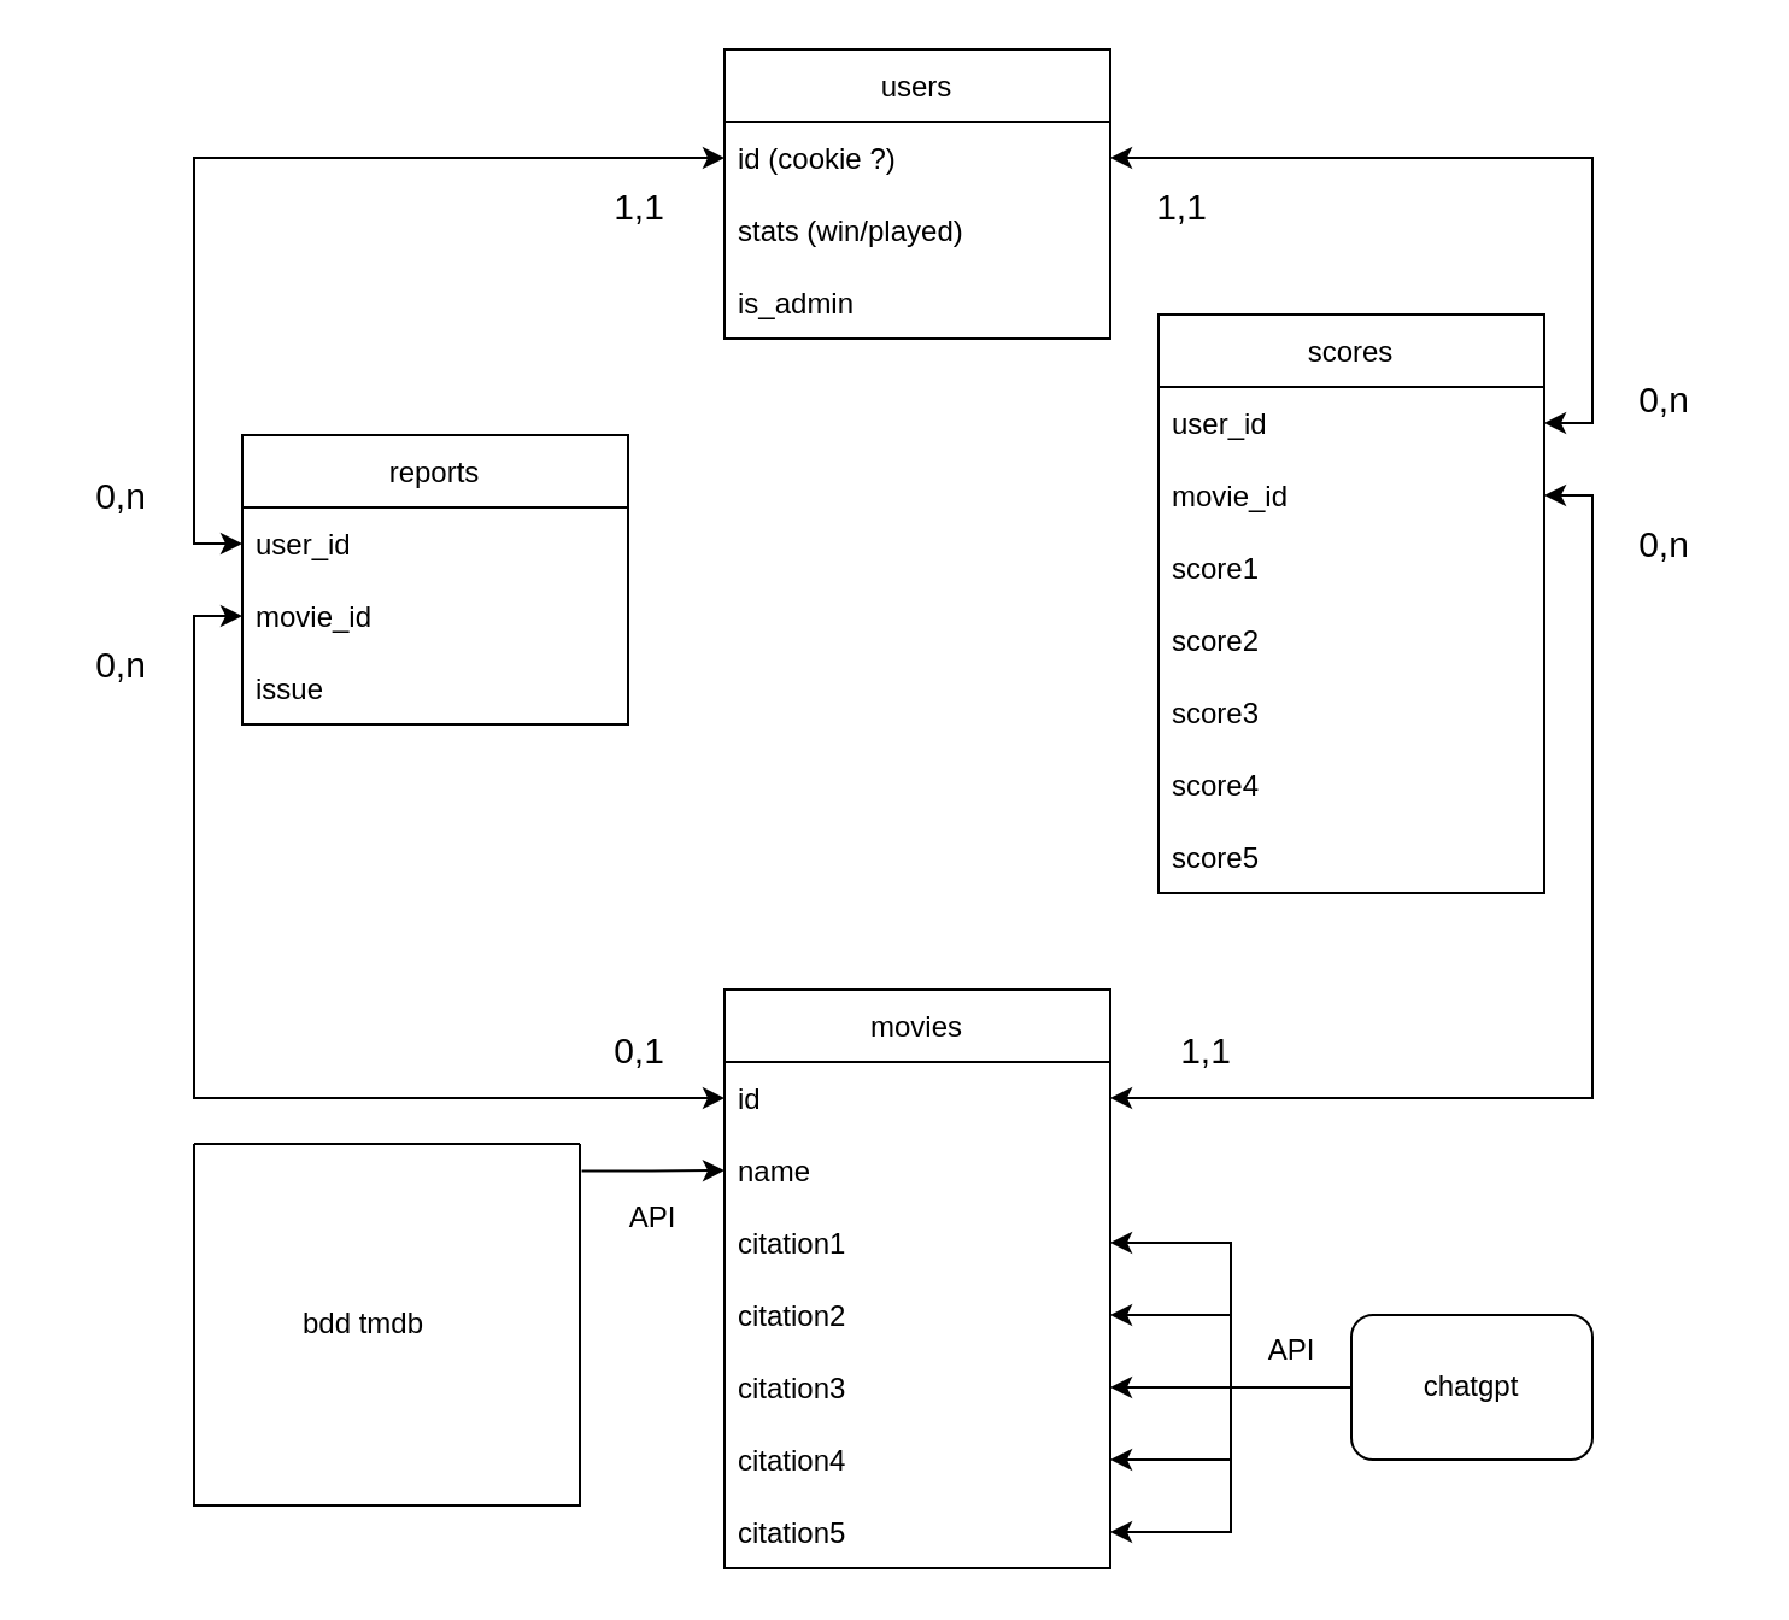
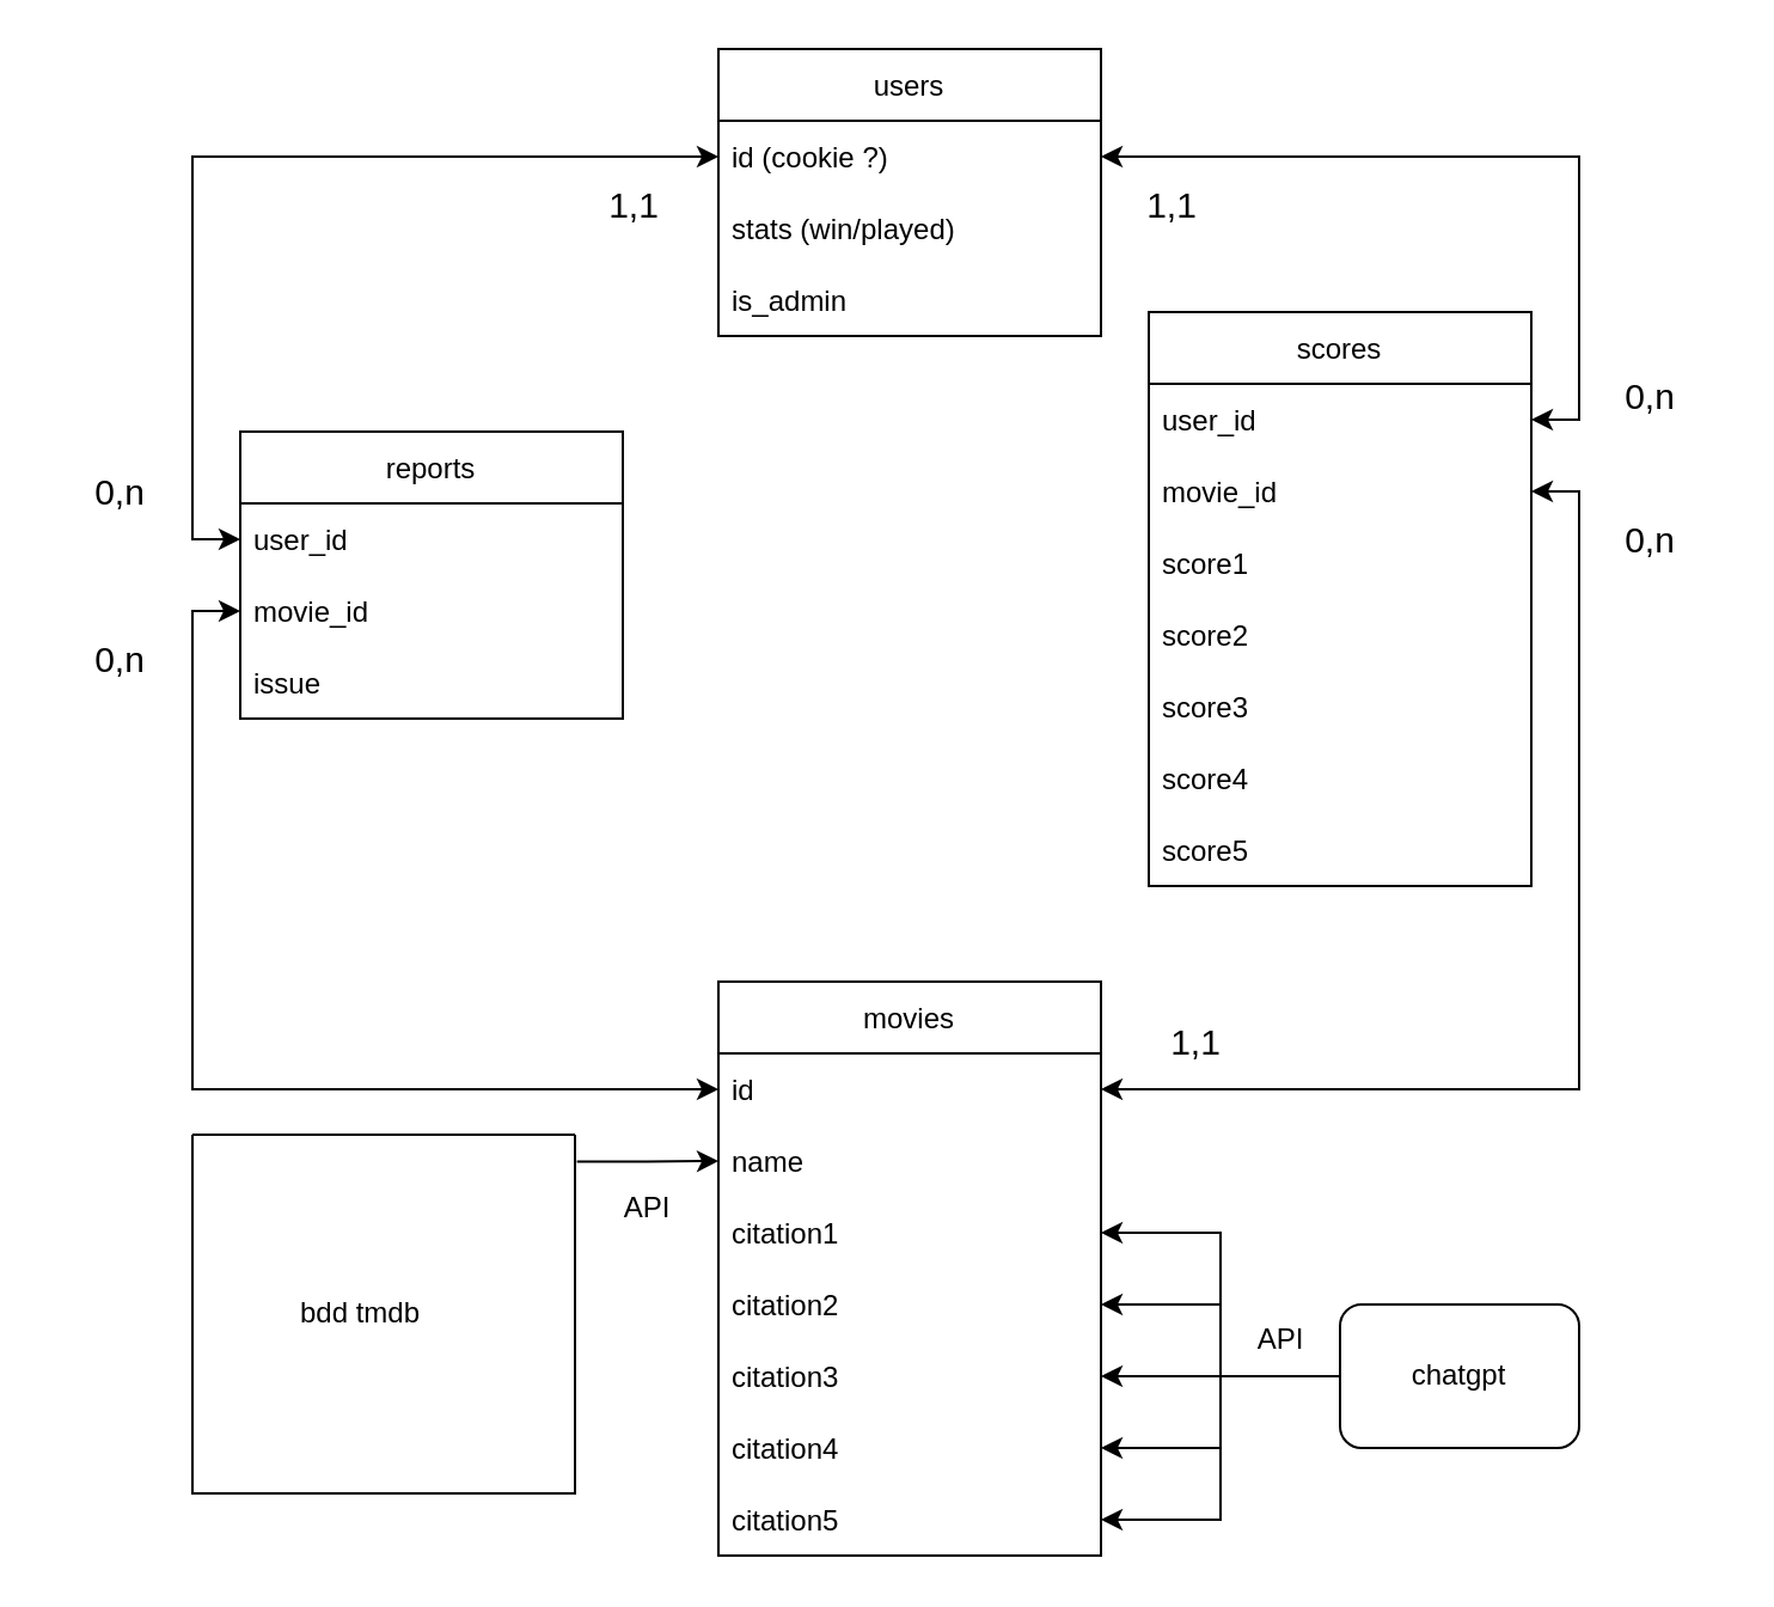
  <mxCell id="0" />
  <mxCell id="1" parent="0" />
  <mxCell id="2" value="movies" style="swimlane;fontStyle=0;childLayout=stackLayout;horizontal=1;startSize=30;horizontalStack=0;resizeParent=1;resizeParentMax=0;resizeLast=0;collapsible=1;marginBottom=0;" parent="1" vertex="1"><mxGeometry x="300" y="410" width="160" height="240" as="geometry" /></mxCell>
  <mxCell id="3" value="id" style="text;strokeColor=none;fillColor=none;align=left;verticalAlign=middle;spacingLeft=4;spacingRight=4;overflow=hidden;points=[[0,0.5],[1,0.5]];portConstraint=eastwest;rotatable=0;" parent="2" vertex="1"><mxGeometry y="30" width="160" height="30" as="geometry" /></mxCell>
  <mxCell id="4" value="name" style="text;strokeColor=none;fillColor=none;align=left;verticalAlign=middle;spacingLeft=4;spacingRight=4;overflow=hidden;points=[[0,0.5],[1,0.5]];portConstraint=eastwest;rotatable=0;" parent="2" vertex="1"><mxGeometry y="60" width="160" height="30" as="geometry" /></mxCell>
  <mxCell id="5" value="citation1" style="text;strokeColor=none;fillColor=none;align=left;verticalAlign=middle;spacingLeft=4;spacingRight=4;overflow=hidden;points=[[0,0.5],[1,0.5]];portConstraint=eastwest;rotatable=0;" vertex="1" parent="2"><mxGeometry y="90" width="160" height="30" as="geometry" /></mxCell>
  <mxCell id="6" value="citation2" style="text;strokeColor=none;fillColor=none;align=left;verticalAlign=middle;spacingLeft=4;spacingRight=4;overflow=hidden;points=[[0,0.5],[1,0.5]];portConstraint=eastwest;rotatable=0;" vertex="1" parent="2"><mxGeometry y="120" width="160" height="30" as="geometry" /></mxCell>
  <mxCell id="7" value="citation3" style="text;strokeColor=none;fillColor=none;align=left;verticalAlign=middle;spacingLeft=4;spacingRight=4;overflow=hidden;points=[[0,0.5],[1,0.5]];portConstraint=eastwest;rotatable=0;" vertex="1" parent="2"><mxGeometry y="150" width="160" height="30" as="geometry" /></mxCell>
  <mxCell id="8" value="citation4" style="text;strokeColor=none;fillColor=none;align=left;verticalAlign=middle;spacingLeft=4;spacingRight=4;overflow=hidden;points=[[0,0.5],[1,0.5]];portConstraint=eastwest;rotatable=0;" vertex="1" parent="2"><mxGeometry y="180" width="160" height="30" as="geometry" /></mxCell>
  <mxCell id="9" value="citation5" style="text;strokeColor=none;fillColor=none;align=left;verticalAlign=middle;spacingLeft=4;spacingRight=4;overflow=hidden;points=[[0,0.5],[1,0.5]];portConstraint=eastwest;rotatable=0;" vertex="1" parent="2"><mxGeometry y="210" width="160" height="30" as="geometry" /></mxCell>
  <mxCell id="10" value="users" style="swimlane;fontStyle=0;childLayout=stackLayout;horizontal=1;startSize=30;horizontalStack=0;resizeParent=1;resizeParentMax=0;resizeLast=0;collapsible=1;marginBottom=0;" parent="1" vertex="1"><mxGeometry x="300" y="20" width="160" height="120" as="geometry" /></mxCell>
  <mxCell id="11" value="id (cookie ?)" style="text;strokeColor=none;fillColor=none;align=left;verticalAlign=middle;spacingLeft=4;spacingRight=4;overflow=hidden;points=[[0,0.5],[1,0.5]];portConstraint=eastwest;rotatable=0;" parent="10" vertex="1"><mxGeometry y="30" width="160" height="30" as="geometry" /></mxCell>
  <mxCell id="12" value="stats (win/played)" style="text;strokeColor=none;fillColor=none;align=left;verticalAlign=middle;spacingLeft=4;spacingRight=4;overflow=hidden;points=[[0,0.5],[1,0.5]];portConstraint=eastwest;rotatable=0;" parent="10" vertex="1"><mxGeometry y="60" width="160" height="30" as="geometry" /></mxCell>
  <mxCell id="13" value="is_admin" style="text;strokeColor=none;fillColor=none;align=left;verticalAlign=middle;spacingLeft=4;spacingRight=4;overflow=hidden;points=[[0,0.5],[1,0.5]];portConstraint=eastwest;rotatable=0;" parent="10" vertex="1"><mxGeometry y="90" width="160" height="30" as="geometry" /></mxCell>
  <mxCell id="14" style="edgeStyle=orthogonalEdgeStyle;rounded=0;orthogonalLoop=1;jettySize=auto;html=1;exitX=1.005;exitY=0.075;exitDx=0;exitDy=0;entryX=0;entryY=0.5;entryDx=0;entryDy=0;exitPerimeter=0;" parent="1" source="15" target="4" edge="1"><mxGeometry relative="1" as="geometry" /></mxCell>
  <mxCell id="15" value="" style="swimlane;startSize=0;" parent="1" vertex="1"><mxGeometry x="80" y="474" width="160" height="150" as="geometry" /></mxCell>
  <mxCell id="16" value="bdd tmdb" style="text;html=1;align=center;verticalAlign=middle;resizable=0;points=[];autosize=1;strokeColor=none;fillColor=none;" parent="15" vertex="1"><mxGeometry x="35" y="65" width="70" height="20" as="geometry" /></mxCell>
  <mxCell id="17" value="API" style="text;html=1;align=center;verticalAlign=middle;resizable=0;points=[];autosize=1;strokeColor=none;fillColor=none;" parent="1" vertex="1"><mxGeometry x="520" y="550" width="30" height="20" as="geometry" /></mxCell>
  <mxCell id="18" style="edgeStyle=orthogonalEdgeStyle;rounded=0;orthogonalLoop=1;jettySize=auto;html=1;exitX=0;exitY=0.5;exitDx=0;exitDy=0;entryX=1;entryY=0.5;entryDx=0;entryDy=0;" edge="1" parent="1" source="23" target="5"><mxGeometry relative="1" as="geometry" /></mxCell>
  <mxCell id="19" style="edgeStyle=orthogonalEdgeStyle;rounded=0;orthogonalLoop=1;jettySize=auto;html=1;exitX=0;exitY=0.5;exitDx=0;exitDy=0;entryX=1;entryY=0.5;entryDx=0;entryDy=0;" edge="1" parent="1" source="23" target="6"><mxGeometry relative="1" as="geometry" /></mxCell>
  <mxCell id="20" style="edgeStyle=orthogonalEdgeStyle;rounded=0;orthogonalLoop=1;jettySize=auto;html=1;exitX=0;exitY=0.5;exitDx=0;exitDy=0;entryX=1;entryY=0.5;entryDx=0;entryDy=0;" edge="1" parent="1" source="23" target="7"><mxGeometry relative="1" as="geometry" /></mxCell>
  <mxCell id="21" style="edgeStyle=orthogonalEdgeStyle;rounded=0;orthogonalLoop=1;jettySize=auto;html=1;exitX=0;exitY=0.5;exitDx=0;exitDy=0;entryX=1;entryY=0.5;entryDx=0;entryDy=0;" edge="1" parent="1" source="23" target="8"><mxGeometry relative="1" as="geometry" /></mxCell>
  <mxCell id="22" style="edgeStyle=orthogonalEdgeStyle;rounded=0;orthogonalLoop=1;jettySize=auto;html=1;exitX=0;exitY=0.5;exitDx=0;exitDy=0;entryX=1;entryY=0.5;entryDx=0;entryDy=0;" edge="1" parent="1" source="23" target="9"><mxGeometry relative="1" as="geometry" /></mxCell>
  <mxCell id="23" value="chatgpt" style="whiteSpace=wrap;html=1;rounded=1;" parent="1" vertex="1"><mxGeometry x="560" y="545" width="100" height="60" as="geometry" /></mxCell>
  <mxCell id="24" value="&lt;span style=&quot;&quot;&gt;API&lt;/span&gt;" style="text;html=1;align=center;verticalAlign=middle;resizable=0;points=[];autosize=1;strokeColor=none;fillColor=none;" parent="1" vertex="1"><mxGeometry x="250" y="490" width="40" height="30" as="geometry" /></mxCell>
  <mxCell id="25" value="reports" style="swimlane;fontStyle=0;childLayout=stackLayout;horizontal=1;startSize=30;horizontalStack=0;resizeParent=1;resizeParentMax=0;resizeLast=0;collapsible=1;marginBottom=0;" parent="1" vertex="1"><mxGeometry x="100" y="180" width="160" height="120" as="geometry" /></mxCell>
  <mxCell id="26" value="user_id" style="text;strokeColor=none;fillColor=none;align=left;verticalAlign=middle;spacingLeft=4;spacingRight=4;overflow=hidden;points=[[0,0.5],[1,0.5]];portConstraint=eastwest;rotatable=0;" parent="25" vertex="1"><mxGeometry y="30" width="160" height="30" as="geometry" /></mxCell>
  <mxCell id="27" value="movie_id" style="text;strokeColor=none;fillColor=none;align=left;verticalAlign=middle;spacingLeft=4;spacingRight=4;overflow=hidden;points=[[0,0.5],[1,0.5]];portConstraint=eastwest;rotatable=0;" parent="25" vertex="1"><mxGeometry y="60" width="160" height="30" as="geometry" /></mxCell>
  <mxCell id="28" value="issue" style="text;strokeColor=none;fillColor=none;align=left;verticalAlign=middle;spacingLeft=4;spacingRight=4;overflow=hidden;points=[[0,0.5],[1,0.5]];portConstraint=eastwest;rotatable=0;" parent="25" vertex="1"><mxGeometry y="90" width="160" height="30" as="geometry" /></mxCell>
  <mxCell id="29" value="scores" style="swimlane;fontStyle=0;childLayout=stackLayout;horizontal=1;startSize=30;horizontalStack=0;resizeParent=1;resizeParentMax=0;resizeLast=0;collapsible=1;marginBottom=0;" parent="1" vertex="1"><mxGeometry x="480" y="130" width="160" height="240" as="geometry" /></mxCell>
  <mxCell id="30" value="user_id" style="text;strokeColor=none;fillColor=none;align=left;verticalAlign=middle;spacingLeft=4;spacingRight=4;overflow=hidden;points=[[0,0.5],[1,0.5]];portConstraint=eastwest;rotatable=0;" parent="29" vertex="1"><mxGeometry y="30" width="160" height="30" as="geometry" /></mxCell>
  <mxCell id="31" value="movie_id" style="text;strokeColor=none;fillColor=none;align=left;verticalAlign=middle;spacingLeft=4;spacingRight=4;overflow=hidden;points=[[0,0.5],[1,0.5]];portConstraint=eastwest;rotatable=0;" parent="29" vertex="1"><mxGeometry y="60" width="160" height="30" as="geometry" /></mxCell>
  <mxCell id="32" value="score1" style="text;strokeColor=none;fillColor=none;align=left;verticalAlign=middle;spacingLeft=4;spacingRight=4;overflow=hidden;points=[[0,0.5],[1,0.5]];portConstraint=eastwest;rotatable=0;" parent="29" vertex="1"><mxGeometry y="90" width="160" height="30" as="geometry" /></mxCell>
  <mxCell id="33" value="score2" style="text;strokeColor=none;fillColor=none;align=left;verticalAlign=middle;spacingLeft=4;spacingRight=4;overflow=hidden;points=[[0,0.5],[1,0.5]];portConstraint=eastwest;rotatable=0;" vertex="1" parent="29"><mxGeometry y="120" width="160" height="30" as="geometry" /></mxCell>
  <mxCell id="34" value="score3" style="text;strokeColor=none;fillColor=none;align=left;verticalAlign=middle;spacingLeft=4;spacingRight=4;overflow=hidden;points=[[0,0.5],[1,0.5]];portConstraint=eastwest;rotatable=0;" vertex="1" parent="29"><mxGeometry y="150" width="160" height="30" as="geometry" /></mxCell>
  <mxCell id="35" value="score4" style="text;strokeColor=none;fillColor=none;align=left;verticalAlign=middle;spacingLeft=4;spacingRight=4;overflow=hidden;points=[[0,0.5],[1,0.5]];portConstraint=eastwest;rotatable=0;" vertex="1" parent="29"><mxGeometry y="180" width="160" height="30" as="geometry" /></mxCell>
  <mxCell id="36" value="score5" style="text;strokeColor=none;fillColor=none;align=left;verticalAlign=middle;spacingLeft=4;spacingRight=4;overflow=hidden;points=[[0,0.5],[1,0.5]];portConstraint=eastwest;rotatable=0;" vertex="1" parent="29"><mxGeometry y="210" width="160" height="30" as="geometry" /></mxCell>
  <mxCell id="37" style="edgeStyle=orthogonalEdgeStyle;rounded=0;orthogonalLoop=1;jettySize=auto;html=1;exitX=0;exitY=0.5;exitDx=0;exitDy=0;entryX=0;entryY=0.5;entryDx=0;entryDy=0;startArrow=classic;startFill=1;" parent="1" source="3" target="27" edge="1"><mxGeometry relative="1" as="geometry" /></mxCell>
  <mxCell id="38" style="edgeStyle=orthogonalEdgeStyle;rounded=0;orthogonalLoop=1;jettySize=auto;html=1;exitX=0;exitY=0.5;exitDx=0;exitDy=0;entryX=0;entryY=0.5;entryDx=0;entryDy=0;startArrow=classic;startFill=1;" parent="1" source="26" target="11" edge="1"><mxGeometry relative="1" as="geometry" /></mxCell>
  <mxCell id="39" style="edgeStyle=orthogonalEdgeStyle;rounded=0;orthogonalLoop=1;jettySize=auto;html=1;exitX=1;exitY=0.5;exitDx=0;exitDy=0;entryX=1;entryY=0.5;entryDx=0;entryDy=0;startArrow=classic;startFill=1;" parent="1" source="11" target="30" edge="1"><mxGeometry relative="1" as="geometry" /></mxCell>
  <mxCell id="40" style="edgeStyle=orthogonalEdgeStyle;rounded=0;orthogonalLoop=1;jettySize=auto;html=1;exitX=1;exitY=0.5;exitDx=0;exitDy=0;entryX=1;entryY=0.5;entryDx=0;entryDy=0;startArrow=classic;startFill=1;" parent="1" source="3" target="31" edge="1"><mxGeometry relative="1" as="geometry" /></mxCell>
  <mxCell id="41" value="&lt;font style=&quot;font-size: 15px;&quot;&gt;1,1&lt;/font&gt;" style="text;html=1;align=center;verticalAlign=middle;whiteSpace=wrap;rounded=0;" parent="1" vertex="1"><mxGeometry x="235" y="70" width="60" height="30" as="geometry" /></mxCell>
  <mxCell id="42" value="&lt;font style=&quot;font-size: 15px;&quot;&gt;1,1&lt;/font&gt;" style="text;html=1;align=center;verticalAlign=middle;whiteSpace=wrap;rounded=0;" parent="1" vertex="1"><mxGeometry x="460" y="70" width="60" height="30" as="geometry" /></mxCell>
- <mxCell id="43" value="&lt;font style=&quot;font-size: 15px;&quot;&gt;0,1&lt;/font&gt;" style="text;html=1;align=center;verticalAlign=middle;whiteSpace=wrap;rounded=0;" parent="1" vertex="1"><mxGeometry x="235" y="420" width="60" height="30" as="geometry" /></mxCell>
  <mxCell id="44" value="&lt;font style=&quot;font-size: 15px;&quot;&gt;1,1&lt;/font&gt;" style="text;html=1;align=center;verticalAlign=middle;whiteSpace=wrap;rounded=0;" parent="1" vertex="1"><mxGeometry x="470" y="420" width="60" height="30" as="geometry" /></mxCell>
  <mxCell id="45" value="&lt;font style=&quot;font-size: 15px;&quot;&gt;0,n&lt;/font&gt;" style="text;html=1;align=center;verticalAlign=middle;whiteSpace=wrap;rounded=0;" parent="1" vertex="1"><mxGeometry x="20" y="190" width="60" height="30" as="geometry" /></mxCell>
  <mxCell id="46" value="&lt;font style=&quot;font-size: 15px;&quot;&gt;0,n&lt;/font&gt;" style="text;html=1;align=center;verticalAlign=middle;whiteSpace=wrap;rounded=0;" parent="1" vertex="1"><mxGeometry x="20" y="260" width="60" height="30" as="geometry" /></mxCell>
  <mxCell id="47" value="&lt;font style=&quot;font-size: 15px;&quot;&gt;0,n&lt;/font&gt;" style="text;html=1;align=center;verticalAlign=middle;whiteSpace=wrap;rounded=0;" parent="1" vertex="1"><mxGeometry x="660" y="150" width="60" height="30" as="geometry" /></mxCell>
  <mxCell id="48" value="&lt;font style=&quot;font-size: 15px;&quot;&gt;0,n&lt;/font&gt;" style="text;html=1;align=center;verticalAlign=middle;whiteSpace=wrap;rounded=0;" parent="1" vertex="1"><mxGeometry x="660" y="210" width="60" height="30" as="geometry" /></mxCell>
